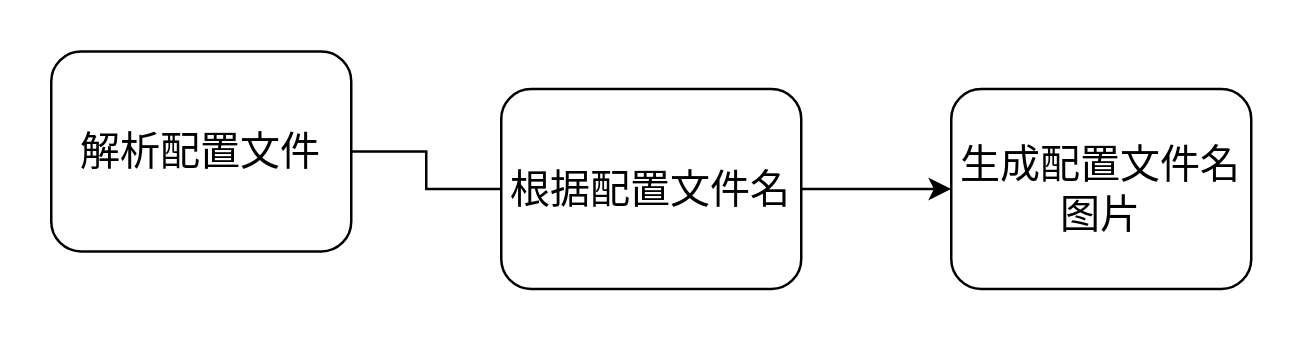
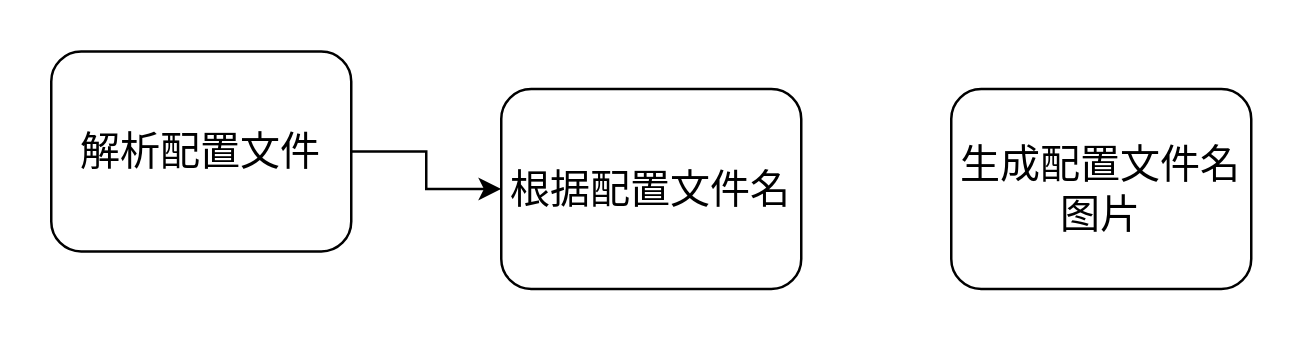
  <mxCell id="0" />
  <mxCell id="1" parent="0" />
- <mxCell id="2" style="edgeStyle=orthogonalEdgeStyle;rounded=0;orthogonalLoop=1;jettySize=auto;html=1;exitX=1;exitY=0.5;exitDx=0;exitDy=0;entryX=0;entryY=0.5;entryDx=0;entryDy=0;endArrow=none;" edge="1" parent="1" source="3" target="5"><mxGeometry relative="1" as="geometry" /></mxCell>
+ <mxCell id="2" style="edgeStyle=orthogonalEdgeStyle;rounded=0;orthogonalLoop=1;jettySize=auto;html=1;exitX=1;exitY=0.5;exitDx=0;exitDy=0;entryX=0;entryY=0.5;entryDx=0;entryDy=0;" edge="1" parent="1" source="3" target="5"><mxGeometry relative="1" as="geometry" /></mxCell>
  <mxCell id="3" value="&lt;font style=&quot;font-size: 16px&quot;&gt;&lt;font style=&quot;font-size: 16px&quot;&gt;解析配置文&lt;/font&gt;件&lt;/font&gt;" style="rounded=1;whiteSpace=wrap;html=1;" vertex="1" parent="1"><mxGeometry x="20" y="20" width="120" height="80" as="geometry" /></mxCell>
- <mxCell id="4" style="edgeStyle=orthogonalEdgeStyle;rounded=0;orthogonalLoop=1;jettySize=auto;html=1;exitX=1;exitY=0.5;exitDx=0;exitDy=0;entryX=0;entryY=0.5;entryDx=0;entryDy=0;" edge="1" parent="1" source="5" target="6"><mxGeometry relative="1" as="geometry" /></mxCell>
  <mxCell id="5" value="&lt;span style=&quot;font-size: 16px&quot;&gt;根据配置文件名&lt;/span&gt;" style="rounded=1;whiteSpace=wrap;html=1;" vertex="1" parent="1"><mxGeometry x="200" y="35" width="120" height="80" as="geometry" /></mxCell>
  <mxCell id="6" value="&lt;span style=&quot;font-size: 16px&quot;&gt;生成配置文件名图片&lt;/span&gt;" style="rounded=1;whiteSpace=wrap;html=1;" vertex="1" parent="1"><mxGeometry x="380" y="35" width="120" height="80" as="geometry" /></mxCell>
